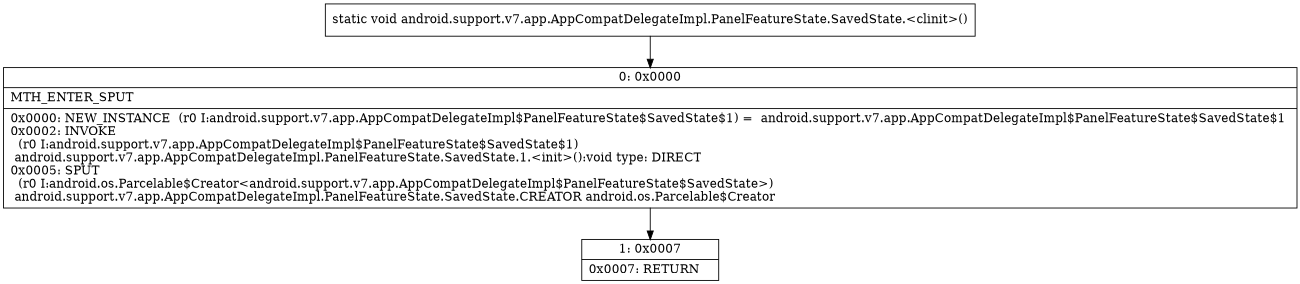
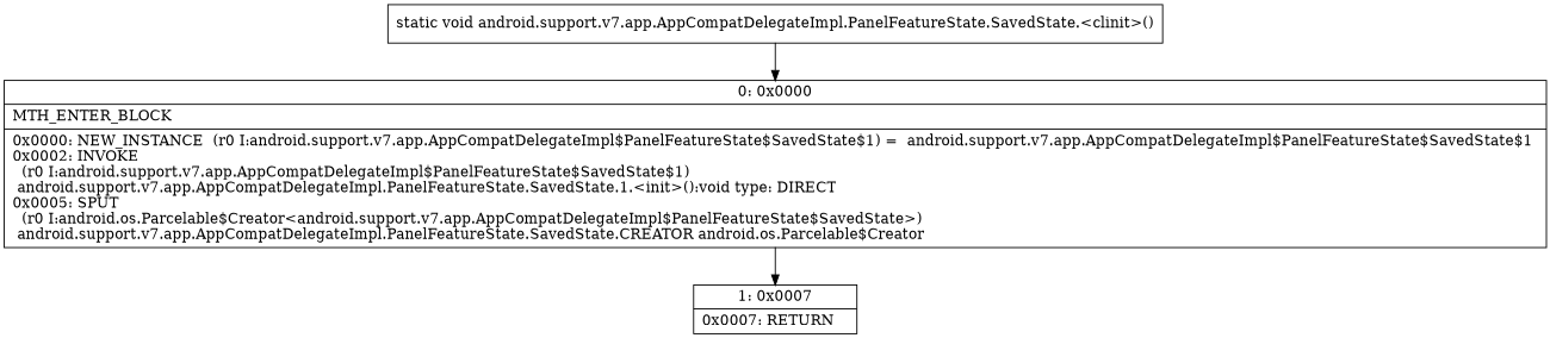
  digraph {
    node [shape=record]
-   n1 [label="{0\:\ 0x0000|MTH_ENTER_SPUT\l|0x0000: NEW_INSTANCE  (r0 I:android.support.v7.app.AppCompatDelegateImpl$PanelFeatureState$SavedState$1) =  android.support.v7.app.AppCompatDelegateImpl$PanelFeatureState$SavedState$1 \l0x0002: INVOKE  \l  (r0 I:android.support.v7.app.AppCompatDelegateImpl$PanelFeatureState$SavedState$1)\l android.support.v7.app.AppCompatDelegateImpl.PanelFeatureState.SavedState.1.\<init\>():void type: DIRECT \l0x0005: SPUT  \l  (r0 I:android.os.Parcelable$Creator\<android.support.v7.app.AppCompatDelegateImpl$PanelFeatureState$SavedState\>)\l android.support.v7.app.AppCompatDelegateImpl.PanelFeatureState.SavedState.CREATOR android.os.Parcelable$Creator \l}"]
+   n1 [label="{0\:\ 0x0000|MTH_ENTER_BLOCK\l|0x0000: NEW_INSTANCE  (r0 I:android.support.v7.app.AppCompatDelegateImpl$PanelFeatureState$SavedState$1) =  android.support.v7.app.AppCompatDelegateImpl$PanelFeatureState$SavedState$1 \l0x0002: INVOKE  \l  (r0 I:android.support.v7.app.AppCompatDelegateImpl$PanelFeatureState$SavedState$1)\l android.support.v7.app.AppCompatDelegateImpl.PanelFeatureState.SavedState.1.\<init\>():void type: DIRECT \l0x0005: SPUT  \l  (r0 I:android.os.Parcelable$Creator\<android.support.v7.app.AppCompatDelegateImpl$PanelFeatureState$SavedState\>)\l android.support.v7.app.AppCompatDelegateImpl.PanelFeatureState.SavedState.CREATOR android.os.Parcelable$Creator \l}"]
    n2 [label="{1\:\ 0x0007|0x0007: RETURN   \l}"]
    n3 [label="{static void android.support.v7.app.AppCompatDelegateImpl.PanelFeatureState.SavedState.\<clinit\>() }"]
    n1 -> n2
    n3 -> n1
  }
